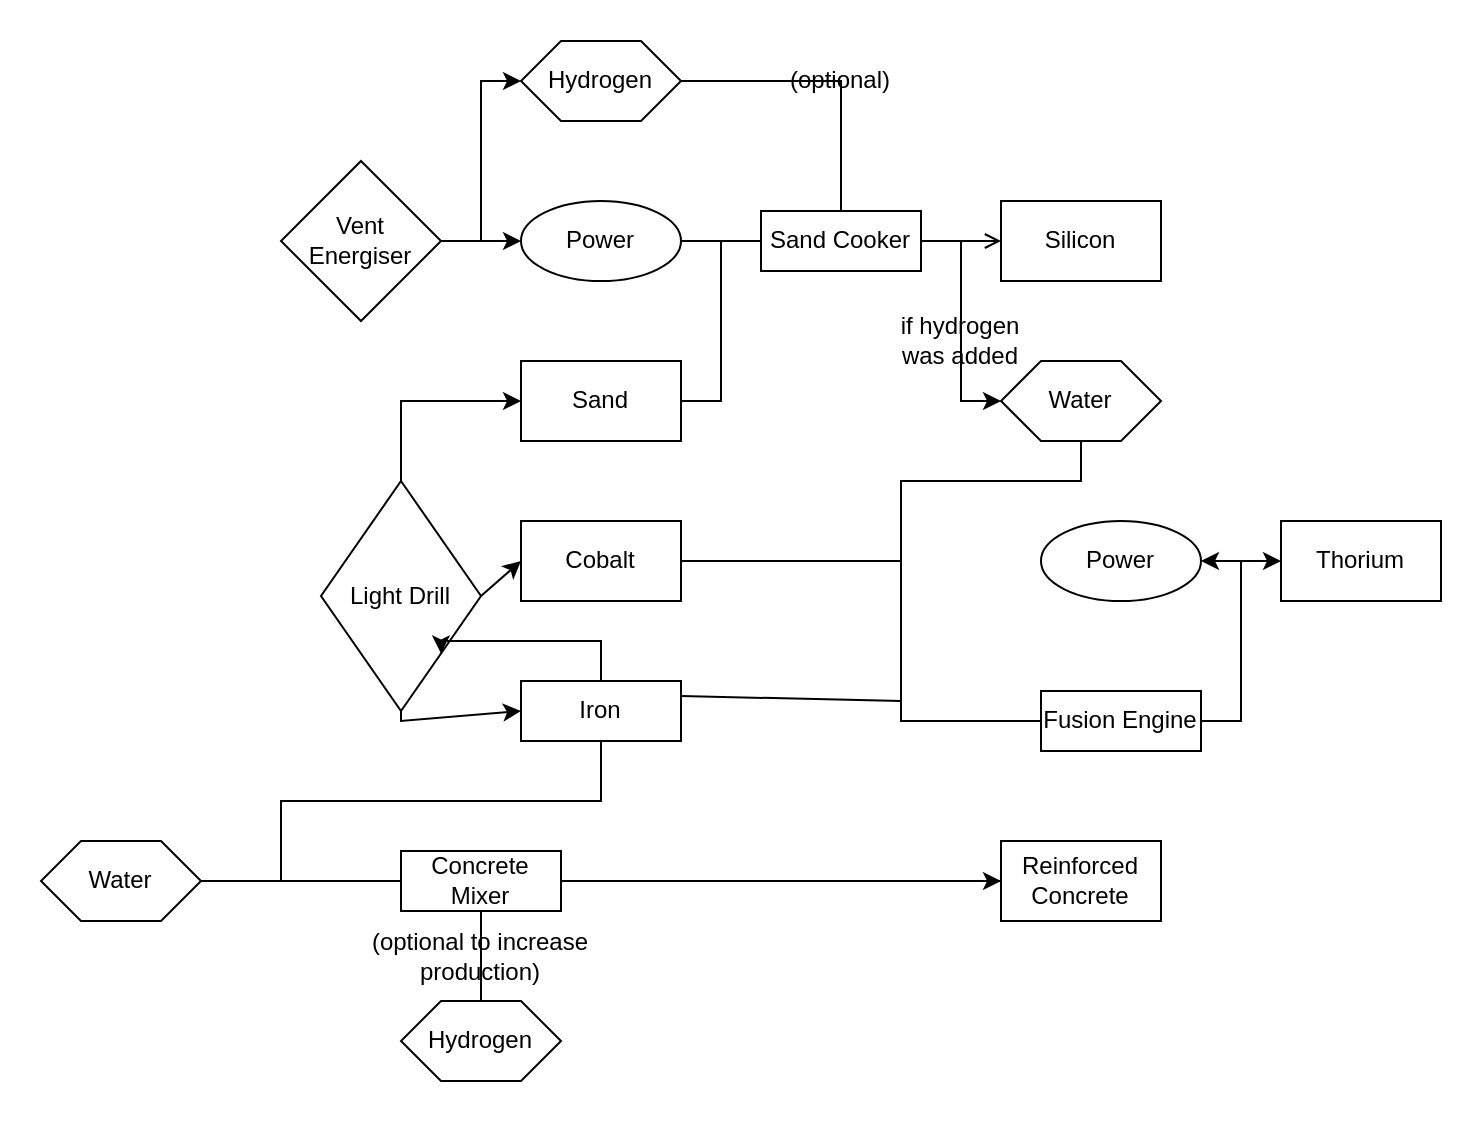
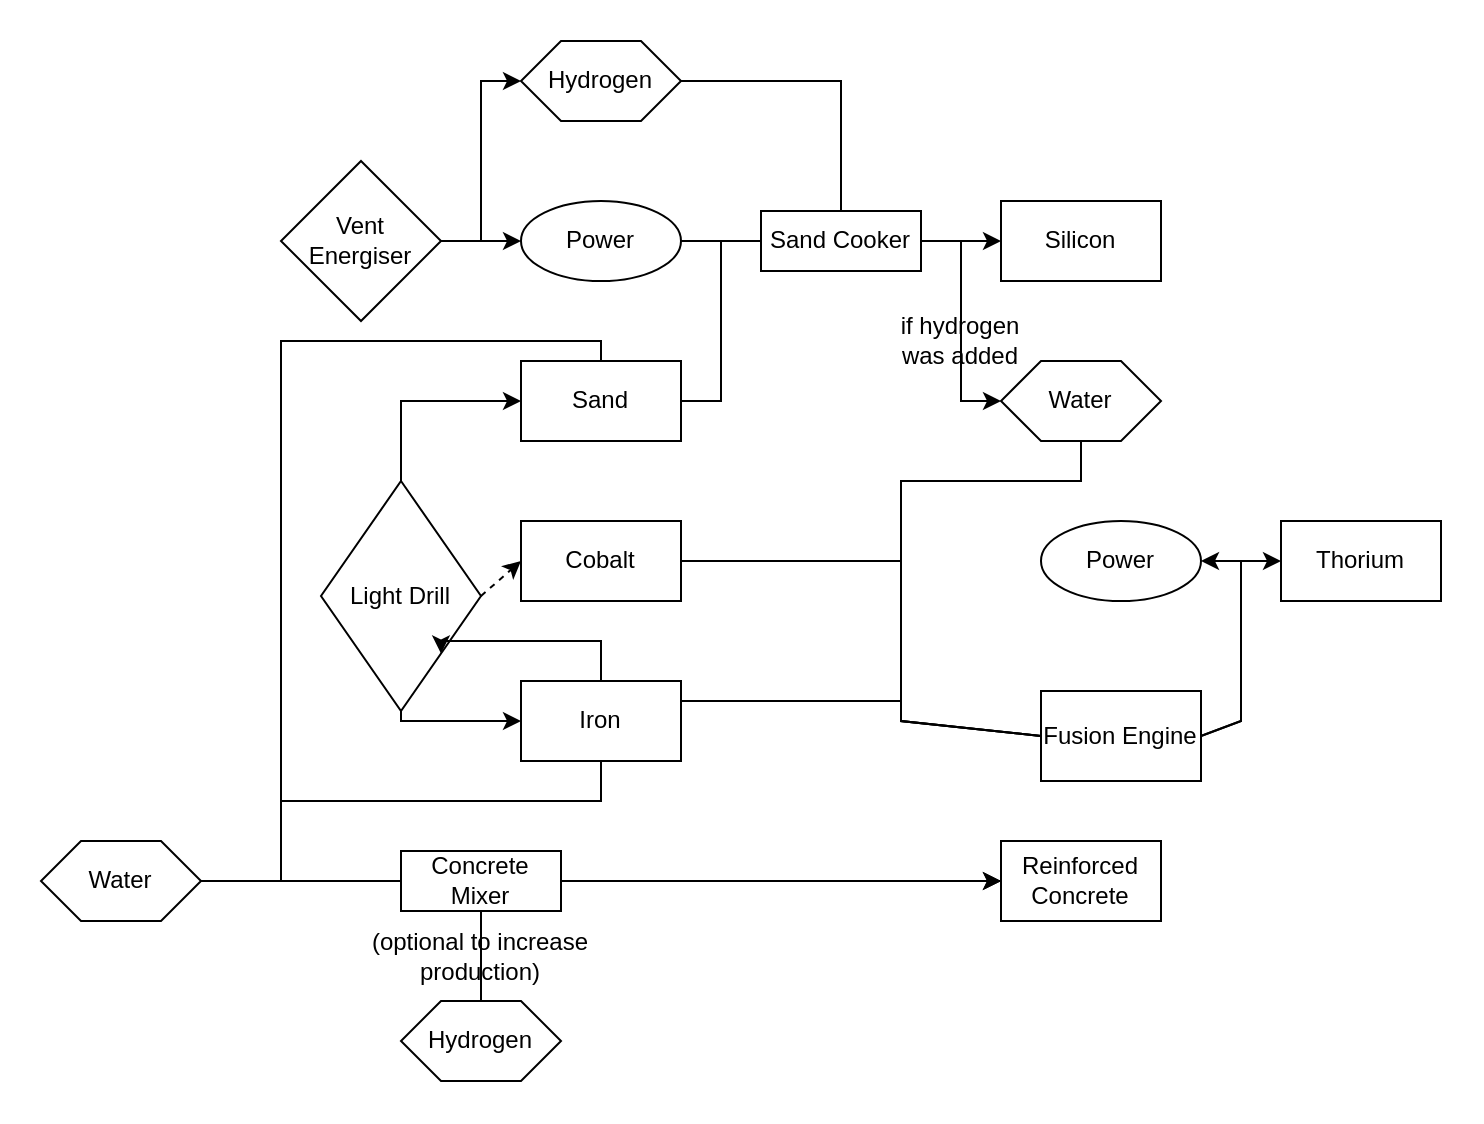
  <mxCell id="0" />
  <mxCell id="1" parent="0" />
  <mxCell id="2" value="Sand" style="rounded=0;whiteSpace=wrap;html=1;" vertex="1" parent="1"><mxGeometry x="260" y="180" width="80" height="40" as="geometry" /></mxCell>
  <mxCell id="3" value="Silicon" style="rounded=0;whiteSpace=wrap;html=1;" vertex="1" parent="1"><mxGeometry x="500" y="100" width="80" height="40" as="geometry" /></mxCell>
  <mxCell id="4" value="Water" style="shape=hexagon;perimeter=hexagonPerimeter2;whiteSpace=wrap;html=1;fixedSize=1;" vertex="1" parent="1"><mxGeometry x="500" y="180" width="80" height="40" as="geometry" /></mxCell>
- <mxCell id="5" value="Iron" style="rounded=0;whiteSpace=wrap;html=1;" vertex="1" parent="1"><mxGeometry x="260" y="340" width="80" height="30" as="geometry" /></mxCell>
+ <mxCell id="5" value="Iron" style="rounded=0;whiteSpace=wrap;html=1;" vertex="1" parent="1"><mxGeometry x="260" y="340" width="80" height="40" as="geometry" /></mxCell>
  <mxCell id="6" value="Cobalt" style="rounded=0;whiteSpace=wrap;html=1;" vertex="1" parent="1"><mxGeometry x="260" y="260" width="80" height="40" as="geometry" /></mxCell>
  <mxCell id="7" value="Sand Cooker" style="text;html=1;align=center;verticalAlign=middle;whiteSpace=wrap;rounded=0;fillColor=default;strokeColor=default;" vertex="1" parent="1"><mxGeometry x="380" y="105" width="80" height="30" as="geometry" /></mxCell>
  <mxCell id="8" value="Light Drill" style="rhombus;whiteSpace=wrap;html=1;" vertex="1" parent="1"><mxGeometry x="160" y="240" width="80" height="115" as="geometry" /></mxCell>
  <mxCell id="9" value="" style="endArrow=classic;html=1;rounded=0;exitX=0.5;exitY=0;exitDx=0;exitDy=0;entryX=0;entryY=0.5;entryDx=0;entryDy=0;" edge="1" parent="1" source="8" target="2"><mxGeometry width="50" height="50" relative="1" as="geometry"><mxPoint x="250" y="220" as="sourcePoint" /><mxPoint x="300" y="170" as="targetPoint" /><Array as="points"><mxPoint x="200" y="200" /></Array></mxGeometry></mxCell>
  <mxCell id="10" value="Vent Energiser" style="rhombus;whiteSpace=wrap;html=1;" vertex="1" parent="1"><mxGeometry x="140" y="80" width="80" height="80" as="geometry" /></mxCell>
  <mxCell id="11" value="Power" style="ellipse;whiteSpace=wrap;html=1;" vertex="1" parent="1"><mxGeometry x="260" y="100" width="80" height="40" as="geometry" /></mxCell>
  <mxCell id="12" value="" style="endArrow=classic;html=1;rounded=0;exitX=1;exitY=0.5;exitDx=0;exitDy=0;entryX=0;entryY=0.5;entryDx=0;entryDy=0;" edge="1" parent="1" source="10" target="11"><mxGeometry width="50" height="50" relative="1" as="geometry"><mxPoint x="390" y="150" as="sourcePoint" /><mxPoint x="440" y="100" as="targetPoint" /></mxGeometry></mxCell>
  <mxCell id="13" value="" style="endArrow=classic;html=1;rounded=0;fontFamily=Helvetica;fontSize=12;fontColor=default;exitX=0.5;exitY=1;exitDx=0;exitDy=0;entryX=0;entryY=0.5;entryDx=0;entryDy=0;" edge="1" parent="1" source="8" target="5"><mxGeometry width="50" height="50" relative="1" as="geometry"><mxPoint x="250" y="480" as="sourcePoint" /><mxPoint x="300" y="430" as="targetPoint" /><Array as="points"><mxPoint x="200" y="360" /></Array></mxGeometry></mxCell>
- <mxCell id="14" value="Fusion Engine" style="text;html=1;align=center;verticalAlign=middle;whiteSpace=wrap;rounded=0;fontFamily=Helvetica;fontSize=12;fontColor=default;fillColor=default;strokeColor=default;" vertex="1" parent="1"><mxGeometry x="520" y="345" width="80" height="30" as="geometry" /></mxCell>
+ <mxCell id="14" value="Fusion Engine" style="text;html=1;align=center;verticalAlign=middle;whiteSpace=wrap;rounded=0;fontFamily=Helvetica;fontSize=12;fontColor=default;fillColor=default;strokeColor=default;" vertex="1" parent="1"><mxGeometry x="520" y="345" width="80" height="45" as="geometry" /></mxCell>
  <mxCell id="15" value="" style="endArrow=none;html=1;rounded=0;fontFamily=Helvetica;fontSize=12;fontColor=default;exitX=1;exitY=0.5;exitDx=0;exitDy=0;entryX=0;entryY=0.5;entryDx=0;entryDy=0;" edge="1" parent="1" source="6" target="14"><mxGeometry width="50" height="50" relative="1" as="geometry"><mxPoint x="340" y="410" as="sourcePoint" /><mxPoint x="380" y="410" as="targetPoint" /><Array as="points"><mxPoint x="450" y="280" /><mxPoint x="450" y="360" /></Array></mxGeometry></mxCell>
  <mxCell id="16" value="" style="endArrow=classic;html=1;rounded=0;fontFamily=Helvetica;fontSize=12;fontColor=default;exitX=1;exitY=0.5;exitDx=0;exitDy=0;entryX=0;entryY=0.5;entryDx=0;entryDy=0;" edge="1" parent="1" source="14" target="21"><mxGeometry width="50" height="50" relative="1" as="geometry"><mxPoint x="470" y="460" as="sourcePoint" /><mxPoint x="520" y="410" as="targetPoint" /><Array as="points"><mxPoint x="620" y="360" /><mxPoint x="620" y="280" /></Array></mxGeometry></mxCell>
- <mxCell id="17" value="" style="endArrow=open;html=1;rounded=0;fontFamily=Helvetica;fontSize=12;fontColor=default;exitX=1;exitY=0.5;exitDx=0;exitDy=0;" edge="1" parent="1" source="7" target="3"><mxGeometry width="50" height="50" relative="1" as="geometry"><mxPoint x="420" y="225" as="sourcePoint" /><mxPoint x="470" y="175" as="targetPoint" /></mxGeometry></mxCell>
+ <mxCell id="17" value="" style="endArrow=classic;html=1;rounded=0;fontFamily=Helvetica;fontSize=12;fontColor=default;exitX=1;exitY=0.5;exitDx=0;exitDy=0;" edge="1" parent="1" source="7" target="3"><mxGeometry width="50" height="50" relative="1" as="geometry"><mxPoint x="420" y="225" as="sourcePoint" /><mxPoint x="470" y="175" as="targetPoint" /></mxGeometry></mxCell>
  <mxCell id="18" value="" style="endArrow=none;html=1;rounded=0;fontFamily=Helvetica;fontSize=12;fontColor=default;exitX=1;exitY=0.5;exitDx=0;exitDy=0;entryX=0;entryY=0.5;entryDx=0;entryDy=0;" edge="1" parent="1" source="11" target="7"><mxGeometry width="50" height="50" relative="1" as="geometry"><mxPoint x="340" y="200" as="sourcePoint" /><mxPoint x="390" y="150" as="targetPoint" /></mxGeometry></mxCell>
  <mxCell id="19" value="" style="endArrow=none;html=1;rounded=0;fontFamily=Helvetica;fontSize=12;fontColor=default;exitX=1;exitY=0.5;exitDx=0;exitDy=0;entryX=0;entryY=0.5;entryDx=0;entryDy=0;" edge="1" parent="1" source="2" target="7"><mxGeometry width="50" height="50" relative="1" as="geometry"><mxPoint x="280" y="260" as="sourcePoint" /><mxPoint x="330" y="210" as="targetPoint" /><Array as="points"><mxPoint x="360" y="200" /><mxPoint x="360" y="120" /></Array></mxGeometry></mxCell>
  <mxCell id="20" value="" style="endArrow=classic;html=1;rounded=0;fontFamily=Helvetica;fontSize=12;fontColor=default;exitX=1;exitY=0.5;exitDx=0;exitDy=0;entryX=0;entryY=0.5;entryDx=0;entryDy=0;" edge="1" parent="1" source="7" target="4"><mxGeometry width="50" height="50" relative="1" as="geometry"><mxPoint x="400" y="260" as="sourcePoint" /><mxPoint x="450" y="210" as="targetPoint" /><Array as="points"><mxPoint x="480" y="120" /><mxPoint x="480" y="200" /></Array></mxGeometry></mxCell>
  <mxCell id="21" value="Thorium" style="rounded=0;whiteSpace=wrap;html=1;" vertex="1" parent="1"><mxGeometry x="640" y="260" width="80" height="40" as="geometry" /></mxCell>
  <mxCell id="22" value="" style="endArrow=none;html=1;rounded=0;fontFamily=Helvetica;fontSize=12;fontColor=default;entryX=0.5;entryY=1;entryDx=0;entryDy=0;exitX=0;exitY=0.5;exitDx=0;exitDy=0;" edge="1" parent="1" source="14" target="4"><mxGeometry width="50" height="50" relative="1" as="geometry"><mxPoint x="360" y="240" as="sourcePoint" /><mxPoint x="550" y="220" as="targetPoint" /><Array as="points"><mxPoint x="450" y="360" /><mxPoint x="450" y="240" /><mxPoint x="540" y="240" /></Array></mxGeometry></mxCell>
  <mxCell id="23" value="Power" style="ellipse;whiteSpace=wrap;html=1;rounded=0;strokeColor=default;align=center;verticalAlign=middle;fontFamily=Helvetica;fontSize=12;fontColor=default;fillColor=default;gradientColor=none;" vertex="1" parent="1"><mxGeometry x="520" y="260" width="80" height="40" as="geometry" /></mxCell>
  <mxCell id="24" value="" style="endArrow=classic;html=1;rounded=0;fontFamily=Helvetica;fontSize=12;fontColor=default;exitX=1;exitY=0.5;exitDx=0;exitDy=0;entryX=1;entryY=0.5;entryDx=0;entryDy=0;" edge="1" parent="1" source="14" target="23"><mxGeometry width="50" height="50" relative="1" as="geometry"><mxPoint x="630" y="360" as="sourcePoint" /><mxPoint x="890" y="320" as="targetPoint" /><Array as="points"><mxPoint x="620" y="360" /><mxPoint x="620" y="280" /></Array></mxGeometry></mxCell>
  <mxCell id="25" value="Hydrogen" style="shape=hexagon;perimeter=hexagonPerimeter2;whiteSpace=wrap;html=1;fixedSize=1;rounded=0;strokeColor=default;align=center;verticalAlign=middle;fontFamily=Helvetica;fontSize=12;fontColor=default;fillColor=default;gradientColor=none;size=20;" vertex="1" parent="1"><mxGeometry x="260" y="20" width="80" height="40" as="geometry" /></mxCell>
  <mxCell id="26" value="" style="endArrow=classic;html=1;rounded=0;fontFamily=Helvetica;fontSize=12;fontColor=default;exitX=1;exitY=0.5;exitDx=0;exitDy=0;entryX=0;entryY=0.5;entryDx=0;entryDy=0;" edge="1" parent="1" source="10" target="25"><mxGeometry width="50" height="50" relative="1" as="geometry"><mxPoint x="230" y="120" as="sourcePoint" /><mxPoint x="280" y="70" as="targetPoint" /><Array as="points"><mxPoint x="240" y="120" /><mxPoint x="240" y="40" /></Array></mxGeometry></mxCell>
  <mxCell id="27" value="" style="endArrow=none;html=1;rounded=0;fontFamily=Helvetica;fontSize=12;fontColor=default;exitX=1;exitY=0.5;exitDx=0;exitDy=0;entryX=0.5;entryY=0;entryDx=0;entryDy=0;" edge="1" parent="1" source="25" target="7"><mxGeometry width="50" height="50" relative="1" as="geometry"><mxPoint x="310" y="80" as="sourcePoint" /><mxPoint x="360" y="30" as="targetPoint" /><Array as="points"><mxPoint x="420" y="40" /></Array></mxGeometry></mxCell>
- <mxCell id="28" value="(optional)" style="text;html=1;align=center;verticalAlign=middle;whiteSpace=wrap;rounded=0;fontFamily=Helvetica;fontSize=12;fontColor=default;" vertex="1" parent="1"><mxGeometry x="390" y="25" width="60" height="30" as="geometry" /></mxCell>
  <mxCell id="29" value="if hydrogen was added" style="text;html=1;align=center;verticalAlign=middle;whiteSpace=wrap;rounded=0;fontFamily=Helvetica;fontSize=12;fontColor=default;" vertex="1" parent="1"><mxGeometry x="440" y="150" width="80" height="40" as="geometry" /></mxCell>
- <mxCell id="30" value="" style="endArrow=classic;html=1;rounded=0;fontFamily=Helvetica;fontSize=12;fontColor=default;exitX=1;exitY=0.5;exitDx=0;exitDy=0;entryX=0;entryY=0.5;entryDx=0;entryDy=0;" edge="1" parent="1" source="8" target="6"><mxGeometry width="50" height="50" relative="1" as="geometry"><mxPoint x="240" y="370" as="sourcePoint" /><mxPoint x="290" y="320" as="targetPoint" /></mxGeometry></mxCell>
+ <mxCell id="30" value="" style="endArrow=classic;html=1;rounded=0;fontFamily=Helvetica;fontSize=12;fontColor=default;exitX=1;exitY=0.5;exitDx=0;exitDy=0;entryX=0;entryY=0.5;entryDx=0;entryDy=0;dashed=1;" edge="1" parent="1" source="8" target="6"><mxGeometry width="50" height="50" relative="1" as="geometry"><mxPoint x="240" y="370" as="sourcePoint" /><mxPoint x="290" y="320" as="targetPoint" /></mxGeometry></mxCell>
  <mxCell id="31" value="" style="endArrow=none;html=1;rounded=0;fontFamily=Helvetica;fontSize=12;fontColor=default;exitX=1;exitY=0.25;exitDx=0;exitDy=0;entryX=0;entryY=0.5;entryDx=0;entryDy=0;" edge="1" parent="1" source="5" target="14"><mxGeometry width="50" height="50" relative="1" as="geometry"><mxPoint x="400" y="390" as="sourcePoint" /><mxPoint x="450" y="340" as="targetPoint" /><Array as="points"><mxPoint x="450" y="350" /><mxPoint x="450" y="360" /></Array></mxGeometry></mxCell>
+ <mxCell id="32" value="" style="endArrow=classic;html=1;rounded=0;fontFamily=Helvetica;fontSize=12;fontColor=default;exitX=0.5;exitY=0;exitDx=0;exitDy=0;entryX=0;entryY=0.5;entryDx=0;entryDy=0;" edge="1" parent="1" source="2" target="33"><mxGeometry width="50" height="50" relative="1" as="geometry"><mxPoint x="380" y="220" as="sourcePoint" /><mxPoint x="380" y="420" as="targetPoint" /><Array as="points"><mxPoint x="300" y="170" /><mxPoint x="140" y="170" /><mxPoint x="140" y="440" /></Array></mxGeometry></mxCell>
  <mxCell id="33" value="Reinforced Concrete" style="rounded=0;whiteSpace=wrap;html=1;strokeColor=default;align=center;verticalAlign=middle;fontFamily=Helvetica;fontSize=12;fontColor=default;fillColor=default;gradientColor=none;" vertex="1" parent="1"><mxGeometry x="500" y="420" width="80" height="40" as="geometry" /></mxCell>
  <mxCell id="34" value="" style="endArrow=classic;html=1;rounded=0;fontFamily=Helvetica;fontSize=12;fontColor=default;exitX=0.5;exitY=1;exitDx=0;exitDy=0;entryX=0;entryY=0.5;entryDx=0;entryDy=0;" edge="1" parent="1" source="5" target="33"><mxGeometry width="50" height="50" relative="1" as="geometry"><mxPoint x="250" y="460" as="sourcePoint" /><mxPoint x="300" y="410" as="targetPoint" /><Array as="points"><mxPoint x="300" y="400" /><mxPoint x="140" y="400" /><mxPoint x="140" y="440" /></Array></mxGeometry></mxCell>
  <mxCell id="35" value="Water" style="shape=hexagon;perimeter=hexagonPerimeter2;whiteSpace=wrap;html=1;fixedSize=1;" vertex="1" parent="1"><mxGeometry x="20" y="420" width="80" height="40" as="geometry" /></mxCell>
  <mxCell id="36" value="" style="endArrow=none;html=1;rounded=0;fontFamily=Helvetica;fontSize=12;fontColor=default;exitX=1;exitY=0.5;exitDx=0;exitDy=0;entryX=0;entryY=0.5;entryDx=0;entryDy=0;" edge="1" parent="1" source="35" target="33"><mxGeometry width="50" height="50" relative="1" as="geometry"><mxPoint x="180" y="500" as="sourcePoint" /><mxPoint x="230" y="450" as="targetPoint" /></mxGeometry></mxCell>
  <mxCell id="37" value="Concrete Mixer" style="rounded=0;whiteSpace=wrap;html=1;strokeColor=default;align=center;verticalAlign=middle;fontFamily=Helvetica;fontSize=12;fontColor=default;fillColor=default;gradientColor=none;" vertex="1" parent="1"><mxGeometry x="200" y="425" width="80" height="30" as="geometry" /></mxCell>
  <mxCell id="38" value="Hydrogen" style="shape=hexagon;perimeter=hexagonPerimeter2;whiteSpace=wrap;html=1;fixedSize=1;rounded=0;strokeColor=default;align=center;verticalAlign=middle;fontFamily=Helvetica;fontSize=12;fontColor=default;fillColor=default;gradientColor=none;size=20;" vertex="1" parent="1"><mxGeometry x="200" y="500" width="80" height="40" as="geometry" /></mxCell>
  <mxCell id="39" value="(optional to increase production)" style="text;html=1;align=center;verticalAlign=middle;whiteSpace=wrap;rounded=0;fontFamily=Helvetica;fontSize=12;fontColor=default;" vertex="1" parent="1"><mxGeometry x="170" y="465" width="140" height="25" as="geometry" /></mxCell>
  <mxCell id="40" value="" style="endArrow=none;html=1;rounded=0;fontFamily=Helvetica;fontSize=12;fontColor=default;exitX=0.5;exitY=0;exitDx=0;exitDy=0;entryX=0.5;entryY=1;entryDx=0;entryDy=0;" edge="1" parent="1" source="38" target="37"><mxGeometry width="50" height="50" relative="1" as="geometry"><mxPoint x="310" y="510" as="sourcePoint" /><mxPoint x="360" y="460" as="targetPoint" /></mxGeometry></mxCell>
  <mxCell id="41" value="" style="endArrow=classic;html=1;rounded=0;fontFamily=Helvetica;fontSize=12;fontColor=default;exitX=0.5;exitY=0;exitDx=0;exitDy=0;entryX=1;entryY=1;entryDx=0;entryDy=0;" edge="1" parent="1" source="5" target="8"><mxGeometry width="50" height="50" relative="1" as="geometry"><mxPoint x="230" y="340" as="sourcePoint" /><mxPoint x="280" y="290" as="targetPoint" /><Array as="points"><mxPoint x="300" y="320" /><mxPoint x="220" y="320" /></Array></mxGeometry></mxCell>
